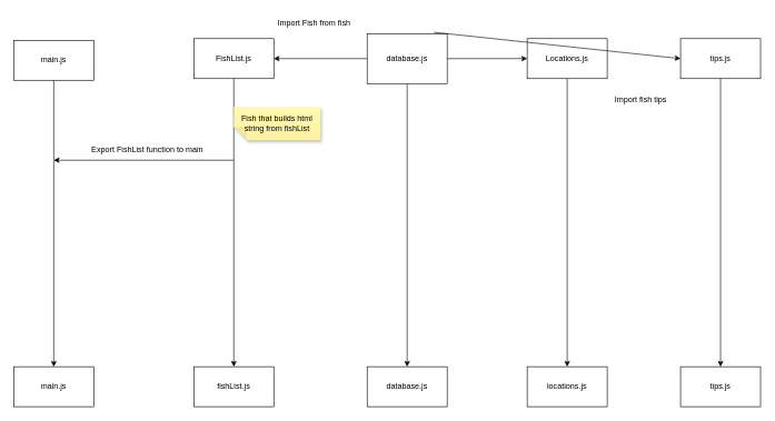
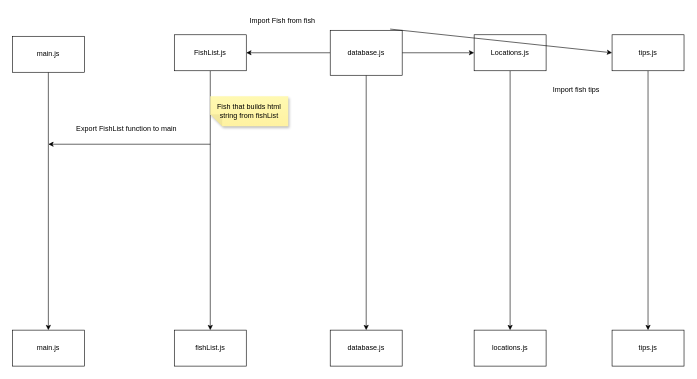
  <mxCell id="0" />
  <mxCell id="1" parent="0" />
  <mxCell id="2" value="" style="edgeStyle=none;html=1;" edge="1" parent="1" source="5" target="7"><mxGeometry relative="1" as="geometry" /></mxCell>
  <mxCell id="3" value="" style="edgeStyle=none;html=1;" edge="1" parent="1" source="5" target="9"><mxGeometry relative="1" as="geometry" /></mxCell>
  <mxCell id="4" value="" style="edgeStyle=none;html=1;strokeColor=default;" edge="1" parent="1" source="5" target="16"><mxGeometry relative="1" as="geometry" /></mxCell>
  <mxCell id="5" value="database.js" style="whiteSpace=wrap;html=1;rounded=0;" parent="1" vertex="1"><mxGeometry x="550" y="50" width="120" height="75" as="geometry" /></mxCell>
  <mxCell id="6" value="" style="html=1;strokeColor=default;" edge="1" parent="1" source="7" target="15"><mxGeometry relative="1" as="geometry" /></mxCell>
  <mxCell id="7" value="FishList.js" style="whiteSpace=wrap;html=1;rounded=0;" vertex="1" parent="1"><mxGeometry y="57.5" width="120" height="60" as="geometry" x="290" /></mxCell>
  <mxCell id="8" value="" style="edgeStyle=none;html=1;strokeColor=default;" edge="1" parent="1" source="9" target="17"><mxGeometry relative="1" as="geometry" /></mxCell>
  <mxCell id="9" value="Locations.js" style="whiteSpace=wrap;html=1;rounded=0;" vertex="1" parent="1"><mxGeometry x="790" y="57.5" width="120" height="60" as="geometry" /></mxCell>
  <mxCell id="10" value="" style="edgeStyle=none;orthogonalLoop=1;jettySize=auto;html=1;exitX=0.833;exitY=-0.027;exitDx=0;exitDy=0;exitPerimeter=0;entryX=0;entryY=0.5;entryDx=0;entryDy=0;" edge="1" parent="1" source="5" target="12"><mxGeometry width="100" relative="1" as="geometry"><mxPoint x="650" y="30" as="sourcePoint" /><mxPoint x="880" y="88" as="targetPoint" /><Array as="points" /></mxGeometry></mxCell>
  <mxCell id="11" value="" style="edgeStyle=none;html=1;strokeColor=default;" edge="1" parent="1" source="12" target="18"><mxGeometry relative="1" as="geometry" /></mxCell>
  <mxCell id="12" value="tips.js" style="whiteSpace=wrap;html=1;" vertex="1" parent="1"><mxGeometry x="1020" y="57.5" width="120" height="60" as="geometry" /></mxCell>
  <mxCell id="13" value="Import Fish from fish" style="text;html=1;align=center;verticalAlign=middle;resizable=0;points=[];autosize=1;strokeColor=none;fillColor=none;" vertex="1" parent="1"><mxGeometry x="390" y="20" width="160" height="30" as="geometry" /></mxCell>
  <mxCell id="14" value="Import fish tips" style="text;html=1;align=center;verticalAlign=middle;resizable=0;points=[];autosize=1;strokeColor=none;fillColor=none;" vertex="1" parent="1"><mxGeometry x="910" y="135" width="100" height="30" as="geometry" /></mxCell>
  <mxCell id="15" value="fishList.js" style="whiteSpace=wrap;html=1;rounded=0;" vertex="1" parent="1"><mxGeometry y="550" width="120" height="60" as="geometry" x="290" /></mxCell>
  <mxCell id="16" value="database.js" style="whiteSpace=wrap;html=1;rounded=0;" vertex="1" parent="1"><mxGeometry x="550" y="550" width="120" height="60" as="geometry" /></mxCell>
  <mxCell id="17" value="locations.js" style="whiteSpace=wrap;html=1;rounded=0;" vertex="1" parent="1"><mxGeometry x="790" y="550" width="120" height="60" as="geometry" /></mxCell>
  <mxCell id="18" value="tips.js" style="whiteSpace=wrap;html=1;" vertex="1" parent="1"><mxGeometry x="1020" y="550" width="120" height="60" as="geometry" /></mxCell>
  <mxCell id="19" value="Fish that builds html string from fishList" style="shape=note;whiteSpace=wrap;html=1;backgroundOutline=1;fontColor=#000000;darkOpacity=0.05;fillColor=#FFF9B2;strokeColor=none;fillStyle=solid;direction=west;gradientDirection=north;gradientColor=#FFF2A1;shadow=1;size=20;pointerEvents=1;" vertex="1" parent="1"><mxGeometry x="350" y="160" width="130" height="50" as="geometry" /></mxCell>
  <mxCell id="20" value="" style="edgeStyle=none;html=1;strokeColor=default;" edge="1" parent="1" source="21" target="22"><mxGeometry relative="1" as="geometry" /></mxCell>
  <mxCell id="21" value="main.js" style="whiteSpace=wrap;html=1;" vertex="1" parent="1"><mxGeometry x="20" y="60" width="120" height="60" as="geometry" /></mxCell>
  <mxCell id="22" value="main.js" style="whiteSpace=wrap;html=1;" vertex="1" parent="1"><mxGeometry x="20" y="550" width="120" height="60" as="geometry" /></mxCell>
  <mxCell id="23" value="" style="edgeStyle=none;orthogonalLoop=1;jettySize=auto;html=1;strokeColor=default;" edge="1" parent="1"><mxGeometry width="100" relative="1" as="geometry"><mxPoint x="350" y="240" as="sourcePoint" /><mxPoint x="80" y="240" as="targetPoint" /><Array as="points" /></mxGeometry></mxCell>
- <mxCell id="24" value="Export FishList function to main" style="text;html=1;align=center;verticalAlign=middle;resizable=0;points=[];autosize=1;strokeColor=none;fillColor=none;" vertex="1" parent="1"><mxGeometry x="125" y="210" width="190" height="30" as="geometry" /></mxCell>
+ <mxCell id="24" value="Export FishList function to main" style="text;html=1;align=center;verticalAlign=middle;resizable=0;points=[];autosize=1;strokeColor=none;fillColor=none;" vertex="1" parent="1"><mxGeometry x="115" y="200" width="190" height="30" as="geometry" /></mxCell>
